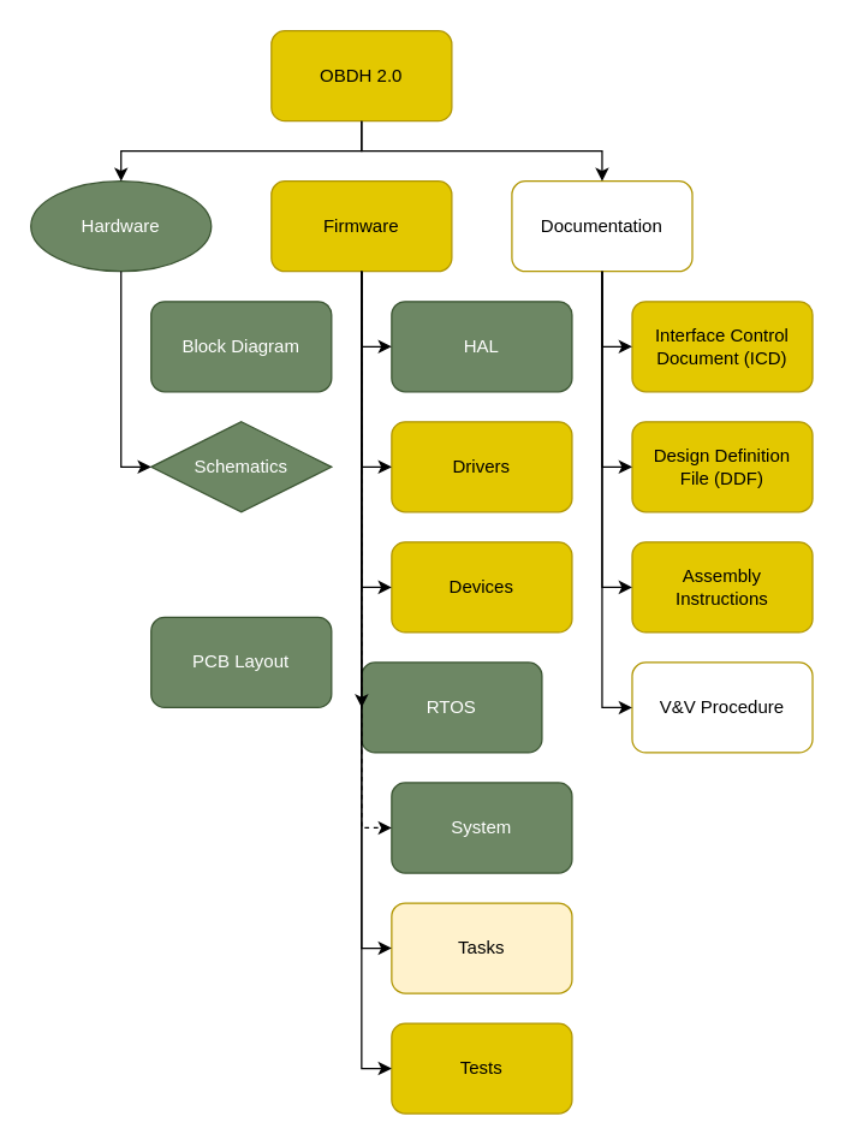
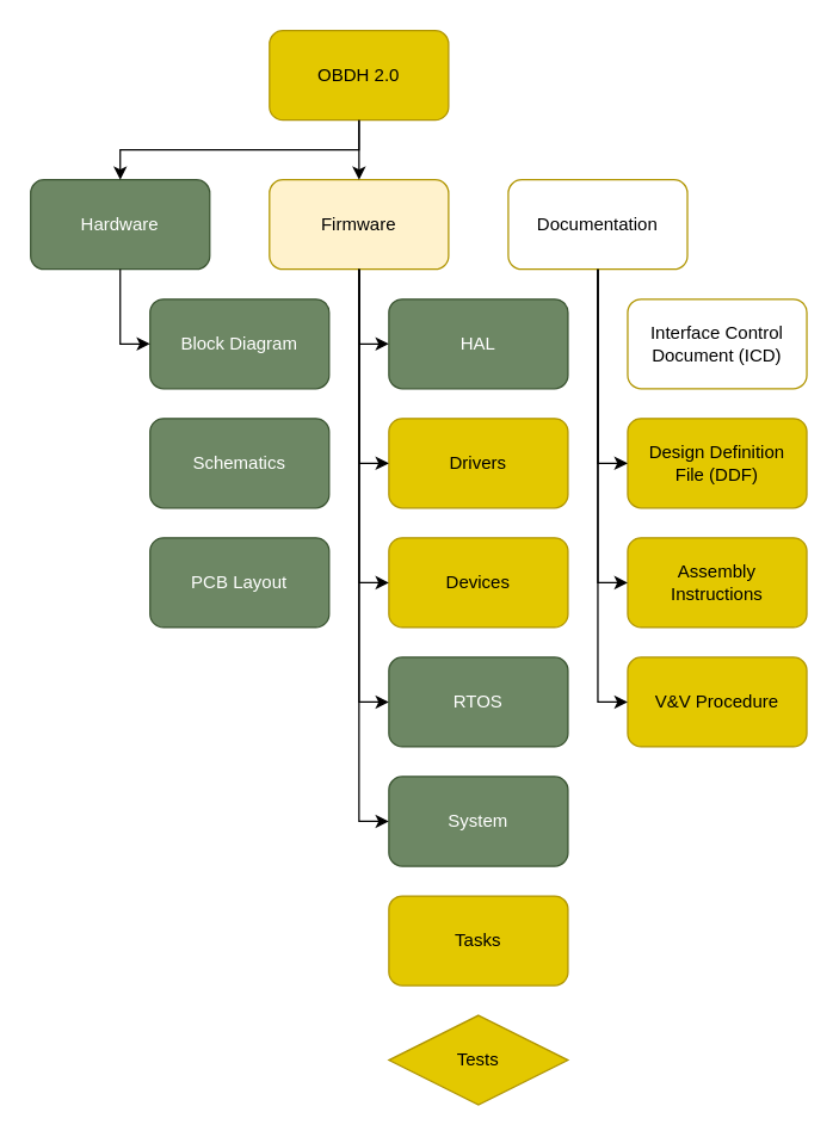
  <mxCell id="0" />
  <mxCell id="1" parent="0" />
  <mxCell id="2" value="OBDH 2.0" style="rounded=1;whiteSpace=wrap;html=1;fillColor=#e3c800;fontColor=#000000;strokeColor=#B09500;" parent="1" vertex="1"><mxGeometry x="180" y="20" width="120" height="60" as="geometry" /></mxCell>
- <mxCell id="3" value="Hardware" style="ellipse;whiteSpace=wrap;html=1;fillColor=#6d8764;fontColor=#ffffff;strokeColor=#3A5431;" parent="1" vertex="1"><mxGeometry x="20" y="120" width="120" height="60" as="geometry" /></mxCell>
- <mxCell id="4" value="Firmware" style="rounded=1;whiteSpace=wrap;html=1;fillColor=#e3c800;fontColor=#000000;strokeColor=#B09500;" parent="1" vertex="1"><mxGeometry x="180" y="120" width="120" height="60" as="geometry" /></mxCell>
+ <mxCell id="3" value="Hardware" style="rounded=1;whiteSpace=wrap;html=1;fillColor=#6d8764;fontColor=#ffffff;strokeColor=#3A5431;" parent="1" vertex="1"><mxGeometry x="20" y="120" width="120" height="60" as="geometry" /></mxCell>
+ <mxCell id="4" value="Firmware" style="rounded=1;whiteSpace=wrap;html=1;fillColor=#fff2cc;fontColor=#000000;strokeColor=#B09500;" parent="1" vertex="1"><mxGeometry x="180" y="120" width="120" height="60" as="geometry" /></mxCell>
  <mxCell id="5" value="Documentation" style="rounded=1;whiteSpace=wrap;html=1;fillColor=#ffffff;fontColor=#000000;strokeColor=#B09500;" parent="1" vertex="1"><mxGeometry x="340" y="120" width="120" height="60" as="geometry" /></mxCell>
+ <mxCell id="6" value="" style="endArrow=classic;html=1;rounded=0;exitX=0.5;exitY=1;exitDx=0;exitDy=0;entryX=0.5;entryY=0;entryDx=0;entryDy=0;" parent="1" source="2" target="4" edge="1"><mxGeometry width="50" height="50" relative="1" as="geometry"><mxPoint x="410" y="80" as="sourcePoint" /><mxPoint x="460" y="30" as="targetPoint" /></mxGeometry></mxCell>
  <mxCell id="7" value="" style="endArrow=classic;html=1;rounded=0;entryX=0.5;entryY=0;entryDx=0;entryDy=0;exitX=0.5;exitY=1;exitDx=0;exitDy=0;" parent="1" source="2" target="3" edge="1"><mxGeometry width="50" height="50" relative="1" as="geometry"><mxPoint x="400" y="100" as="sourcePoint" /><mxPoint x="450" y="50" as="targetPoint" /><Array as="points"><mxPoint x="240" y="100" /><mxPoint x="80" y="100" /></Array></mxGeometry></mxCell>
- <mxCell id="8" value="" style="endArrow=classic;html=1;rounded=0;exitX=0.5;exitY=1;exitDx=0;exitDy=0;entryX=0.5;entryY=0;entryDx=0;entryDy=0;" parent="1" source="2" target="5" edge="1"><mxGeometry width="50" height="50" relative="1" as="geometry"><mxPoint x="480" y="80" as="sourcePoint" /><mxPoint x="530" y="30" as="targetPoint" /><Array as="points"><mxPoint x="240" y="100" /><mxPoint x="400" y="100" /></Array></mxGeometry></mxCell>
- <mxCell id="9" value="Interface Control&lt;br&gt;Document (ICD)" style="rounded=1;whiteSpace=wrap;html=1;fillColor=#e3c800;fontColor=#000000;strokeColor=#B09500;" parent="1" vertex="1"><mxGeometry x="420" y="200" width="120" height="60" as="geometry" /></mxCell>
+ <mxCell id="9" value="Interface Control&lt;br&gt;Document (ICD)" style="rounded=1;whiteSpace=wrap;html=1;fillColor=#ffffff;fontColor=#000000;strokeColor=#B09500;" parent="1" vertex="1"><mxGeometry x="420" y="200" width="120" height="60" as="geometry" /></mxCell>
  <mxCell id="10" value="Design Definition&lt;br&gt;File (DDF)" style="rounded=1;whiteSpace=wrap;html=1;fillColor=#e3c800;fontColor=#000000;strokeColor=#B09500;" parent="1" vertex="1"><mxGeometry x="420" y="280" width="120" height="60" as="geometry" /></mxCell>
  <mxCell id="11" value="Block Diagram" style="rounded=1;whiteSpace=wrap;html=1;fillColor=#6d8764;fontColor=#ffffff;strokeColor=#3A5431;" parent="1" vertex="1"><mxGeometry x="100" y="200" width="120" height="60" as="geometry" /></mxCell>
- <mxCell id="12" value="Schematics" style="rhombus;whiteSpace=wrap;html=1;fillColor=#6d8764;fontColor=#ffffff;strokeColor=#3A5431;" parent="1" vertex="1"><mxGeometry x="100" y="280" width="120" height="60" as="geometry" /></mxCell>
- <mxCell id="13" value="PCB Layout" style="rounded=1;whiteSpace=wrap;html=1;fillColor=#6d8764;fontColor=#ffffff;strokeColor=#3A5431;" parent="1" vertex="1"><mxGeometry x="100" y="410" width="120" height="60" as="geometry" /></mxCell>
- <mxCell id="15" value="" style="endArrow=classic;html=1;rounded=0;entryX=0;entryY=0.5;entryDx=0;entryDy=0;exitX=0.5;exitY=1;exitDx=0;exitDy=0;" parent="1" source="3" target="12" edge="1"><mxGeometry width="50" height="50" relative="1" as="geometry"><mxPoint x="-30" y="330" as="sourcePoint" /><mxPoint x="20" y="280" as="targetPoint" /><Array as="points"><mxPoint x="80" y="310" /></Array></mxGeometry></mxCell>
+ <mxCell id="12" value="Schematics" style="rounded=1;whiteSpace=wrap;html=1;fillColor=#6d8764;fontColor=#ffffff;strokeColor=#3A5431;" parent="1" vertex="1"><mxGeometry x="100" y="280" width="120" height="60" as="geometry" /></mxCell>
+ <mxCell id="13" value="PCB Layout" style="rounded=1;whiteSpace=wrap;html=1;fillColor=#6d8764;fontColor=#ffffff;strokeColor=#3A5431;" parent="1" vertex="1"><mxGeometry x="100" y="360" width="120" height="60" as="geometry" /></mxCell>
+ <mxCell id="14" value="" style="endArrow=classic;html=1;rounded=0;entryX=0;entryY=0.5;entryDx=0;entryDy=0;exitX=0.5;exitY=1;exitDx=0;exitDy=0;" parent="1" source="3" target="11" edge="1"><mxGeometry width="50" height="50" relative="1" as="geometry"><mxPoint x="-60" y="300" as="sourcePoint" /><mxPoint x="-10" y="250" as="targetPoint" /><Array as="points"><mxPoint x="80" y="230" /></Array></mxGeometry></mxCell>
  <mxCell id="16" value="HAL" style="rounded=1;whiteSpace=wrap;html=1;fillColor=#6d8764;fontColor=#ffffff;strokeColor=#3A5431;" parent="1" vertex="1"><mxGeometry x="260" y="200" width="120" height="60" as="geometry" /></mxCell>
  <mxCell id="17" value="Drivers" style="rounded=1;whiteSpace=wrap;html=1;fillColor=#e3c800;fontColor=#000000;strokeColor=#B09500;" parent="1" vertex="1"><mxGeometry x="260" y="280" width="120" height="60" as="geometry" /></mxCell>
  <mxCell id="18" value="Devices" style="rounded=1;whiteSpace=wrap;html=1;fillColor=#e3c800;fontColor=#000000;strokeColor=#B09500;" parent="1" vertex="1"><mxGeometry x="260" y="360" width="120" height="60" as="geometry" /></mxCell>
- <mxCell id="19" value="RTOS" style="rounded=1;whiteSpace=wrap;html=1;fillColor=#6d8764;fontColor=#ffffff;strokeColor=#3A5431;" parent="1" vertex="1"><mxGeometry x="240" y="440" width="120" height="60" as="geometry" /></mxCell>
+ <mxCell id="19" value="RTOS" style="rounded=1;whiteSpace=wrap;html=1;fillColor=#6d8764;fontColor=#ffffff;strokeColor=#3A5431;" parent="1" vertex="1"><mxGeometry x="260" y="440" width="120" height="60" as="geometry" /></mxCell>
  <mxCell id="20" value="System" style="rounded=1;whiteSpace=wrap;html=1;fillColor=#6d8764;fontColor=#ffffff;strokeColor=#3A5431;" parent="1" vertex="1"><mxGeometry x="260" y="520" width="120" height="60" as="geometry" /></mxCell>
- <mxCell id="21" value="Tasks" style="rounded=1;whiteSpace=wrap;html=1;fillColor=#fff2cc;fontColor=#000000;strokeColor=#B09500;" parent="1" vertex="1"><mxGeometry x="260" y="600" width="120" height="60" as="geometry" /></mxCell>
- <mxCell id="22" value="Tests" style="rounded=1;whiteSpace=wrap;html=1;fillColor=#e3c800;fontColor=#000000;strokeColor=#B09500;" parent="1" vertex="1"><mxGeometry x="260" y="680" width="120" height="60" as="geometry" /></mxCell>
+ <mxCell id="21" value="Tasks" style="rounded=1;whiteSpace=wrap;html=1;fillColor=#e3c800;fontColor=#000000;strokeColor=#B09500;" parent="1" vertex="1"><mxGeometry x="260" y="600" width="120" height="60" as="geometry" /></mxCell>
+ <mxCell id="22" value="Tests" style="rhombus;whiteSpace=wrap;html=1;fillColor=#e3c800;fontColor=#000000;strokeColor=#B09500;" parent="1" vertex="1"><mxGeometry x="260" y="680" width="120" height="60" as="geometry" /></mxCell>
  <mxCell id="23" value="" style="endArrow=classic;html=1;rounded=0;entryX=0;entryY=0.5;entryDx=0;entryDy=0;exitX=0.5;exitY=1;exitDx=0;exitDy=0;" parent="1" edge="1"><mxGeometry width="50" height="50" relative="1" as="geometry"><mxPoint x="240" y="180" as="sourcePoint" /><mxPoint x="260" y="230" as="targetPoint" /><Array as="points"><mxPoint x="240" y="230" /></Array></mxGeometry></mxCell>
  <mxCell id="24" value="" style="endArrow=classic;html=1;rounded=0;entryX=0;entryY=0.5;entryDx=0;entryDy=0;exitX=0.5;exitY=1;exitDx=0;exitDy=0;" parent="1" edge="1"><mxGeometry width="50" height="50" relative="1" as="geometry"><mxPoint x="240" y="180" as="sourcePoint" /><mxPoint x="260" y="310" as="targetPoint" /><Array as="points"><mxPoint x="240" y="310" /></Array></mxGeometry></mxCell>
  <mxCell id="25" value="" style="endArrow=classic;html=1;rounded=0;entryX=0;entryY=0.5;entryDx=0;entryDy=0;exitX=0.5;exitY=1;exitDx=0;exitDy=0;" parent="1" edge="1"><mxGeometry width="50" height="50" relative="1" as="geometry"><mxPoint x="240" y="180" as="sourcePoint" /><mxPoint x="260" y="390" as="targetPoint" /><Array as="points"><mxPoint x="240" y="390" /></Array></mxGeometry></mxCell>
  <mxCell id="26" value="" style="endArrow=classic;html=1;rounded=0;entryX=0;entryY=0.5;entryDx=0;entryDy=0;" parent="1" target="19" edge="1"><mxGeometry width="50" height="50" relative="1" as="geometry"><mxPoint x="240" y="180" as="sourcePoint" /><mxPoint x="160" y="470" as="targetPoint" /><Array as="points"><mxPoint x="240" y="470" /></Array></mxGeometry></mxCell>
- <mxCell id="27" value="" style="endArrow=classic;html=1;rounded=0;entryX=0;entryY=0.5;entryDx=0;entryDy=0;exitX=0.5;exitY=1;exitDx=0;exitDy=0;dashed=1;" parent="1" source="4" target="20" edge="1"><mxGeometry width="50" height="50" relative="1" as="geometry"><mxPoint x="50" y="520" as="sourcePoint" /><mxPoint x="100" y="470" as="targetPoint" /><Array as="points"><mxPoint x="240" y="550" /></Array></mxGeometry></mxCell>
- <mxCell id="28" value="" style="endArrow=classic;html=1;rounded=0;entryX=0;entryY=0.5;entryDx=0;entryDy=0;exitX=0.5;exitY=1;exitDx=0;exitDy=0;" parent="1" source="4" target="21" edge="1"><mxGeometry width="50" height="50" relative="1" as="geometry"><mxPoint x="160" y="460" as="sourcePoint" /><mxPoint x="100" y="600" as="targetPoint" /><Array as="points"><mxPoint x="240" y="630" /></Array></mxGeometry></mxCell>
- <mxCell id="29" value="" style="endArrow=classic;html=1;rounded=0;entryX=0;entryY=0.5;entryDx=0;entryDy=0;exitX=0.5;exitY=1;exitDx=0;exitDy=0;" parent="1" source="4" target="22" edge="1"><mxGeometry width="50" height="50" relative="1" as="geometry"><mxPoint x="120" y="500" as="sourcePoint" /><mxPoint x="90" y="690" as="targetPoint" /><Array as="points"><mxPoint x="240" y="710" /></Array></mxGeometry></mxCell>
- <mxCell id="30" value="" style="endArrow=classic;html=1;rounded=0;exitX=0.5;exitY=1;exitDx=0;exitDy=0;entryX=0;entryY=0.5;entryDx=0;entryDy=0;" parent="1" source="5" target="9" edge="1"><mxGeometry width="50" height="50" relative="1" as="geometry"><mxPoint x="510" y="200" as="sourcePoint" /><mxPoint x="560" y="150" as="targetPoint" /><Array as="points"><mxPoint x="400" y="230" /></Array></mxGeometry></mxCell>
+ <mxCell id="27" value="" style="endArrow=classic;html=1;rounded=0;entryX=0;entryY=0.5;entryDx=0;entryDy=0;exitX=0.5;exitY=1;exitDx=0;exitDy=0;" parent="1" source="4" target="20" edge="1"><mxGeometry width="50" height="50" relative="1" as="geometry"><mxPoint x="50" y="520" as="sourcePoint" /><mxPoint x="100" y="470" as="targetPoint" /><Array as="points"><mxPoint x="240" y="550" /></Array></mxGeometry></mxCell>
  <mxCell id="31" value="" style="endArrow=classic;html=1;rounded=0;entryX=0;entryY=0.5;entryDx=0;entryDy=0;exitX=0.5;exitY=1;exitDx=0;exitDy=0;" parent="1" edge="1"><mxGeometry width="50" height="50" relative="1" as="geometry"><mxPoint x="400" y="180" as="sourcePoint" /><mxPoint x="420" y="310" as="targetPoint" /><Array as="points"><mxPoint x="400" y="310" /></Array></mxGeometry></mxCell>
  <mxCell id="32" value="Assembly&lt;br&gt;Instructions" style="rounded=1;whiteSpace=wrap;html=1;fillColor=#e3c800;fontColor=#000000;strokeColor=#B09500;" parent="1" vertex="1"><mxGeometry x="420" y="360" width="120" height="60" as="geometry" /></mxCell>
  <mxCell id="33" value="" style="endArrow=classic;html=1;rounded=0;entryX=0;entryY=0.5;entryDx=0;entryDy=0;exitX=0.5;exitY=1;exitDx=0;exitDy=0;" parent="1" edge="1"><mxGeometry width="50" height="50" relative="1" as="geometry"><mxPoint x="400" y="180" as="sourcePoint" /><mxPoint x="420" y="390" as="targetPoint" /><Array as="points"><mxPoint x="400" y="390" /></Array></mxGeometry></mxCell>
- <mxCell id="34" value="V&amp;amp;V Procedure" style="rounded=1;whiteSpace=wrap;html=1;fillColor=#ffffff;fontColor=#000000;strokeColor=#B09500;" parent="1" vertex="1"><mxGeometry x="420" y="440" width="120" height="60" as="geometry" /></mxCell>
+ <mxCell id="34" value="V&amp;amp;V Procedure" style="rounded=1;whiteSpace=wrap;html=1;fillColor=#e3c800;fontColor=#000000;strokeColor=#B09500;" parent="1" vertex="1"><mxGeometry x="420" y="440" width="120" height="60" as="geometry" /></mxCell>
  <mxCell id="35" value="" style="endArrow=classic;html=1;rounded=0;entryX=0;entryY=0.5;entryDx=0;entryDy=0;" parent="1" edge="1"><mxGeometry width="50" height="50" relative="1" as="geometry"><mxPoint x="400" y="180" as="sourcePoint" /><mxPoint x="420" y="470" as="targetPoint" /><Array as="points"><mxPoint x="400" y="470" /></Array></mxGeometry></mxCell>
